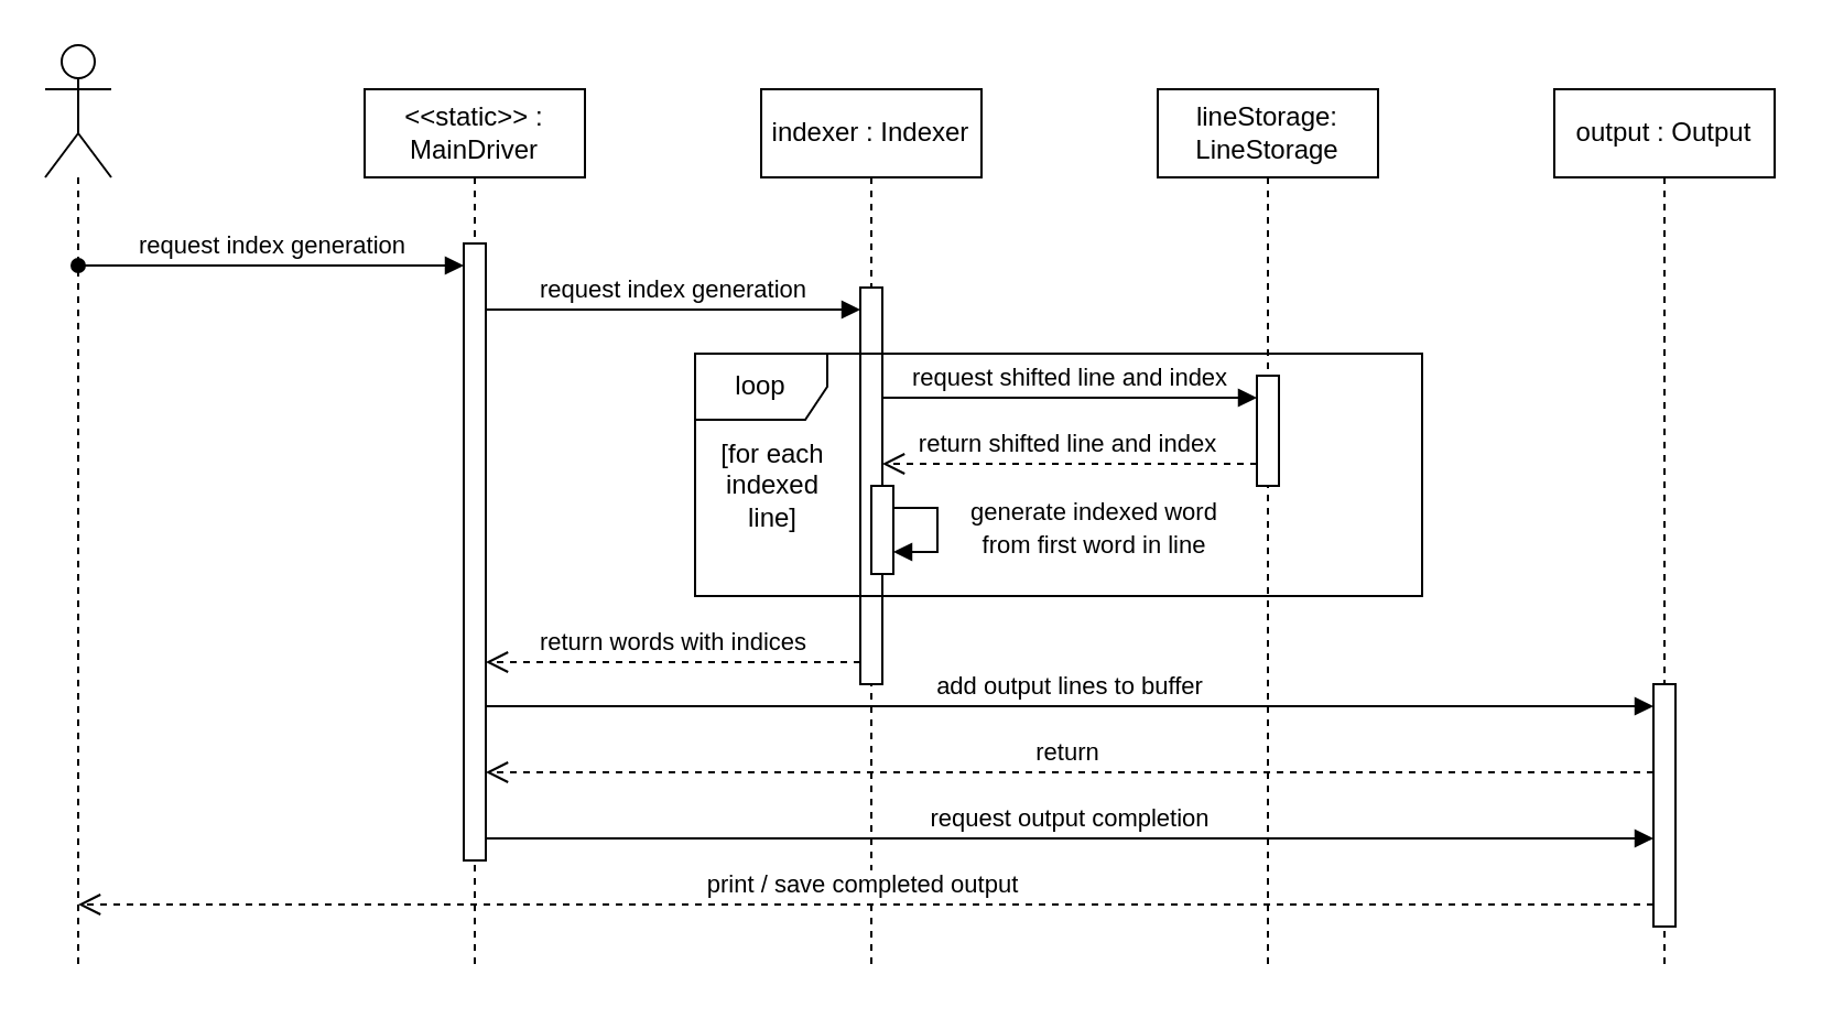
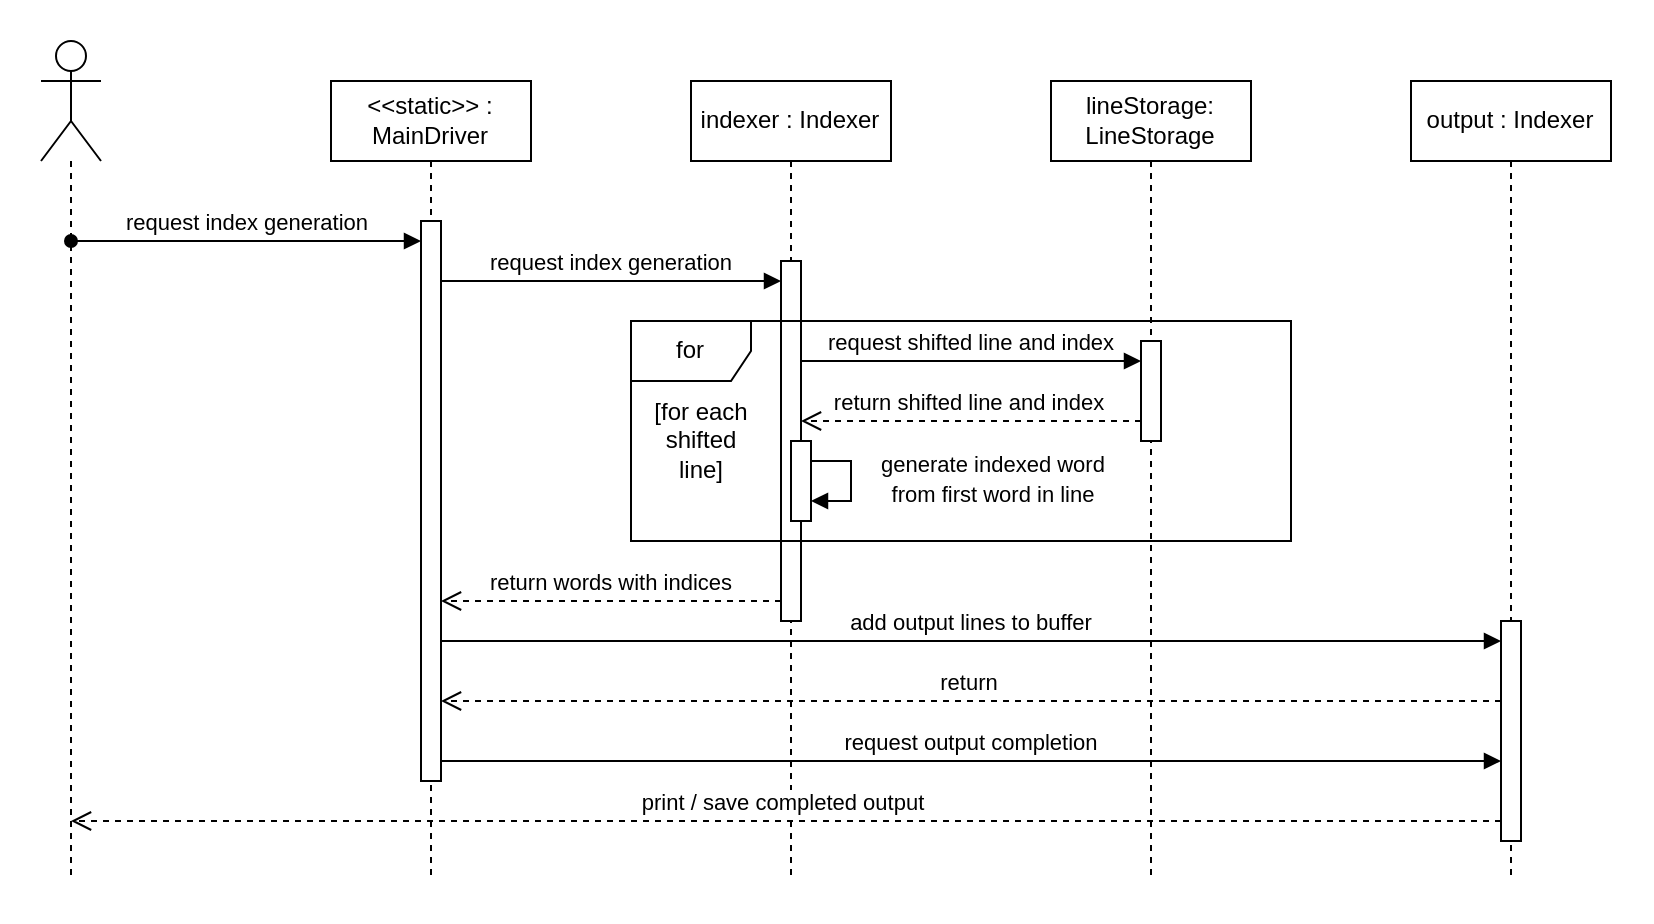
  <mxCell id="0" />
  <mxCell id="1" parent="0" />
  <mxCell id="2" value="&amp;lt;&amp;lt;static&amp;gt;&amp;gt; :&lt;div&gt;MainDriver&lt;/div&gt;" style="shape=umlLifeline;perimeter=lifelinePerimeter;whiteSpace=wrap;html=1;container=0;dropTarget=0;collapsible=0;recursiveResize=0;outlineConnect=0;portConstraint=eastwest;newEdgeStyle={&quot;edgeStyle&quot;:&quot;elbowEdgeStyle&quot;,&quot;elbow&quot;:&quot;vertical&quot;,&quot;curved&quot;:0,&quot;rounded&quot;:0};" parent="1" vertex="1"><mxGeometry x="165" y="40" width="100" height="400" as="geometry" /></mxCell>
  <mxCell id="3" value="" style="html=1;points=[];perimeter=orthogonalPerimeter;outlineConnect=0;targetShapes=umlLifeline;portConstraint=eastwest;newEdgeStyle={&quot;edgeStyle&quot;:&quot;elbowEdgeStyle&quot;,&quot;elbow&quot;:&quot;vertical&quot;,&quot;curved&quot;:0,&quot;rounded&quot;:0};" parent="2" vertex="1"><mxGeometry x="45" y="70" width="10" height="280" as="geometry" /></mxCell>
  <mxCell id="4" value="request index generation" style="html=1;verticalAlign=bottom;endArrow=block;edgeStyle=elbowEdgeStyle;elbow=vertical;curved=0;rounded=0;startArrow=oval;startFill=1;" parent="1" target="3" edge="1"><mxGeometry relative="1" as="geometry"><mxPoint x="35" y="120" as="sourcePoint" /><Array as="points"><mxPoint x="125" y="120" /></Array></mxGeometry></mxCell>
  <mxCell id="5" value="return shifted line and index" style="html=1;verticalAlign=bottom;endArrow=open;dashed=1;endSize=8;edgeStyle=elbowEdgeStyle;elbow=vertical;curved=0;rounded=0;" parent="1" source="13" target="9" edge="1"><mxGeometry x="0.006" relative="1" as="geometry"><mxPoint x="385" y="200" as="targetPoint" /><Array as="points"><mxPoint x="485" y="210" /><mxPoint x="480" y="200" /></Array><mxPoint x="555" y="200" as="sourcePoint" /><mxPoint as="offset" /></mxGeometry></mxCell>
  <mxCell id="6" style="edgeStyle=orthogonalEdgeStyle;rounded=0;orthogonalLoop=1;jettySize=auto;html=1;dashed=1;endArrow=none;endFill=0;" edge="1" parent="1" source="7"><mxGeometry relative="1" as="geometry"><mxPoint x="35" y="440" as="targetPoint" /></mxGeometry></mxCell>
  <mxCell id="7" value="" style="shape=umlActor;verticalLabelPosition=bottom;verticalAlign=top;html=1;outlineConnect=0;" parent="1" vertex="1"><mxGeometry x="20" y="20" width="30" height="60" as="geometry" /></mxCell>
  <mxCell id="8" value="indexer : Indexer" style="shape=umlLifeline;perimeter=lifelinePerimeter;whiteSpace=wrap;html=1;container=0;dropTarget=0;collapsible=0;recursiveResize=0;outlineConnect=0;portConstraint=eastwest;newEdgeStyle={&quot;edgeStyle&quot;:&quot;elbowEdgeStyle&quot;,&quot;elbow&quot;:&quot;vertical&quot;,&quot;curved&quot;:0,&quot;rounded&quot;:0};" parent="1" vertex="1"><mxGeometry x="345" y="40" width="100" height="400" as="geometry" /></mxCell>
  <mxCell id="9" value="" style="html=1;points=[];perimeter=orthogonalPerimeter;outlineConnect=0;targetShapes=umlLifeline;portConstraint=eastwest;newEdgeStyle={&quot;edgeStyle&quot;:&quot;elbowEdgeStyle&quot;,&quot;elbow&quot;:&quot;vertical&quot;,&quot;curved&quot;:0,&quot;rounded&quot;:0};" parent="8" vertex="1"><mxGeometry x="45" y="90" width="10" height="180" as="geometry" /></mxCell>
  <mxCell id="10" value="" style="html=1;points=[];perimeter=orthogonalPerimeter;outlineConnect=0;targetShapes=umlLifeline;portConstraint=eastwest;newEdgeStyle={&quot;edgeStyle&quot;:&quot;elbowEdgeStyle&quot;,&quot;elbow&quot;:&quot;vertical&quot;,&quot;curved&quot;:0,&quot;rounded&quot;:0};" parent="8" vertex="1"><mxGeometry x="50" y="180" width="10" height="40" as="geometry" /></mxCell>
  <mxCell id="11" style="edgeStyle=elbowEdgeStyle;rounded=0;orthogonalLoop=1;jettySize=auto;html=1;elbow=vertical;curved=0;endArrow=block;endFill=1;" parent="8" source="10" target="10" edge="1"><mxGeometry relative="1" as="geometry" /></mxCell>
  <mxCell id="12" value="lineStorage: LineStorage" style="shape=umlLifeline;perimeter=lifelinePerimeter;whiteSpace=wrap;html=1;container=0;dropTarget=0;collapsible=0;recursiveResize=0;outlineConnect=0;portConstraint=eastwest;newEdgeStyle={&quot;edgeStyle&quot;:&quot;elbowEdgeStyle&quot;,&quot;elbow&quot;:&quot;vertical&quot;,&quot;curved&quot;:0,&quot;rounded&quot;:0};" parent="1" vertex="1"><mxGeometry x="525" y="40" width="100" height="400" as="geometry" /></mxCell>
  <mxCell id="13" value="" style="html=1;points=[];perimeter=orthogonalPerimeter;outlineConnect=0;targetShapes=umlLifeline;portConstraint=eastwest;newEdgeStyle={&quot;edgeStyle&quot;:&quot;elbowEdgeStyle&quot;,&quot;elbow&quot;:&quot;vertical&quot;,&quot;curved&quot;:0,&quot;rounded&quot;:0};" parent="12" vertex="1"><mxGeometry x="45" y="130" width="10" height="50" as="geometry" /></mxCell>
  <mxCell id="14" value="request index generation" style="html=1;verticalAlign=bottom;endArrow=block;edgeStyle=elbowEdgeStyle;elbow=vertical;curved=0;rounded=0;" parent="1" source="3" target="9" edge="1"><mxGeometry relative="1" as="geometry"><mxPoint x="225" y="140" as="sourcePoint" /><Array as="points"><mxPoint x="305" y="140" /></Array><mxPoint x="375" y="140" as="targetPoint" /></mxGeometry></mxCell>
  <mxCell id="15" value="request shifted line and index" style="html=1;verticalAlign=bottom;endArrow=block;edgeStyle=elbowEdgeStyle;elbow=vertical;curved=0;rounded=0;" parent="1" source="9" target="13" edge="1"><mxGeometry x="-0.002" relative="1" as="geometry"><mxPoint x="405" y="170" as="sourcePoint" /><Array as="points"><mxPoint x="505" y="180" /><mxPoint x="485" y="170" /></Array><mxPoint x="545" y="170" as="targetPoint" /><mxPoint as="offset" /></mxGeometry></mxCell>
  <mxCell id="16" value="&lt;font style=&quot;font-size: 11px;&quot;&gt;generate indexed word&lt;/font&gt;&lt;div&gt;&lt;font style=&quot;font-size: 11px;&quot;&gt;from first word in line&lt;/font&gt;&lt;/div&gt;" style="text;html=1;align=center;verticalAlign=middle;resizable=0;points=[];autosize=1;strokeColor=none;fillColor=none;" parent="1" vertex="1"><mxGeometry x="426" y="219" width="140" height="40" as="geometry" /></mxCell>
  <mxCell id="17" value="return words with indices" style="html=1;verticalAlign=bottom;endArrow=open;dashed=1;endSize=8;edgeStyle=elbowEdgeStyle;elbow=vertical;curved=0;rounded=0;" parent="1" source="9" target="3" edge="1"><mxGeometry x="0.003" relative="1" as="geometry"><mxPoint x="225" y="300" as="targetPoint" /><Array as="points"><mxPoint x="300" y="300" /></Array><mxPoint x="385" y="300" as="sourcePoint" /><mxPoint as="offset" /></mxGeometry></mxCell>
- <mxCell id="18" value="output : Output" style="shape=umlLifeline;perimeter=lifelinePerimeter;whiteSpace=wrap;html=1;container=0;dropTarget=0;collapsible=0;recursiveResize=0;outlineConnect=0;portConstraint=eastwest;newEdgeStyle={&quot;edgeStyle&quot;:&quot;elbowEdgeStyle&quot;,&quot;elbow&quot;:&quot;vertical&quot;,&quot;curved&quot;:0,&quot;rounded&quot;:0};" parent="1" vertex="1"><mxGeometry x="705" y="40" width="100" height="400" as="geometry" /></mxCell>
+ <mxCell id="18" value="output : Indexer" style="shape=umlLifeline;perimeter=lifelinePerimeter;whiteSpace=wrap;html=1;container=0;dropTarget=0;collapsible=0;recursiveResize=0;outlineConnect=0;portConstraint=eastwest;newEdgeStyle={&quot;edgeStyle&quot;:&quot;elbowEdgeStyle&quot;,&quot;elbow&quot;:&quot;vertical&quot;,&quot;curved&quot;:0,&quot;rounded&quot;:0};" parent="1" vertex="1"><mxGeometry x="705" y="40" width="100" height="400" as="geometry" /></mxCell>
  <mxCell id="19" value="" style="html=1;points=[];perimeter=orthogonalPerimeter;outlineConnect=0;targetShapes=umlLifeline;portConstraint=eastwest;newEdgeStyle={&quot;edgeStyle&quot;:&quot;elbowEdgeStyle&quot;,&quot;elbow&quot;:&quot;vertical&quot;,&quot;curved&quot;:0,&quot;rounded&quot;:0};" parent="18" vertex="1"><mxGeometry x="45" y="270" width="10" height="110" as="geometry" /></mxCell>
  <mxCell id="20" value="add output lines to buffer" style="html=1;verticalAlign=bottom;endArrow=block;edgeStyle=elbowEdgeStyle;elbow=vertical;curved=0;rounded=0;" parent="1" edge="1"><mxGeometry relative="1" as="geometry"><mxPoint x="220" y="320" as="sourcePoint" /><Array as="points"><mxPoint x="310" y="320" /></Array><mxPoint x="750" y="320" as="targetPoint" /></mxGeometry></mxCell>
  <mxCell id="21" value="request output completion" style="html=1;verticalAlign=bottom;endArrow=block;edgeStyle=elbowEdgeStyle;elbow=vertical;curved=0;rounded=0;" parent="1" edge="1" target="19" source="3"><mxGeometry relative="1" as="geometry"><mxPoint x="225" y="380" as="sourcePoint" /><Array as="points"><mxPoint x="470" y="380" /><mxPoint x="330" y="370" /></Array><mxPoint x="735" y="380" as="targetPoint" /></mxGeometry></mxCell>
  <mxCell id="22" value="print / save completed output" style="html=1;verticalAlign=bottom;endArrow=open;dashed=1;endSize=8;edgeStyle=elbowEdgeStyle;elbow=vertical;curved=0;rounded=0;" parent="1" edge="1"><mxGeometry x="0.003" relative="1" as="geometry"><mxPoint x="35" y="410" as="targetPoint" /><Array as="points"><mxPoint x="356" y="410" /></Array><mxPoint x="750" y="410" as="sourcePoint" /><mxPoint as="offset" /></mxGeometry></mxCell>
- <mxCell id="23" value="loop" style="shape=umlFrame;whiteSpace=wrap;html=1;pointerEvents=0;" parent="1" vertex="1"><mxGeometry x="315" y="160" width="330" height="110" as="geometry" /></mxCell>
- <mxCell id="24" value="[for each&lt;div&gt;indexed&lt;/div&gt;&lt;div&gt;line]&lt;/div&gt;" style="text;html=1;align=center;verticalAlign=middle;resizable=0;points=[];autosize=1;strokeColor=none;fillColor=none;" parent="1" vertex="1"><mxGeometry x="315" y="190" width="70" height="60" as="geometry" /></mxCell>
+ <mxCell id="23" value="for" style="shape=umlFrame;whiteSpace=wrap;html=1;pointerEvents=0;" parent="1" vertex="1"><mxGeometry x="315" y="160" width="330" height="110" as="geometry" /></mxCell>
+ <mxCell id="24" value="[for each&lt;div&gt;shifted&lt;/div&gt;&lt;div&gt;line]&lt;/div&gt;" style="text;html=1;align=center;verticalAlign=middle;resizable=0;points=[];autosize=1;strokeColor=none;fillColor=none;" parent="1" vertex="1"><mxGeometry x="315" y="190" width="70" height="60" as="geometry" /></mxCell>
  <mxCell id="25" value="return" style="html=1;verticalAlign=bottom;endArrow=open;dashed=1;endSize=8;edgeStyle=elbowEdgeStyle;elbow=vertical;curved=0;rounded=0;" edge="1" parent="1" source="19"><mxGeometry x="0.003" relative="1" as="geometry"><mxPoint x="220" y="350" as="targetPoint" /><Array as="points"><mxPoint x="315" y="350" /></Array><mxPoint x="405" y="350" as="sourcePoint" /><mxPoint as="offset" /></mxGeometry></mxCell>
